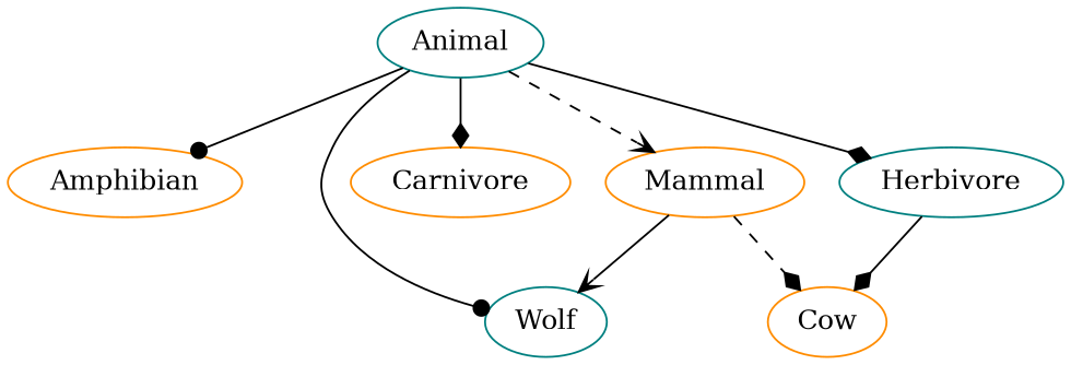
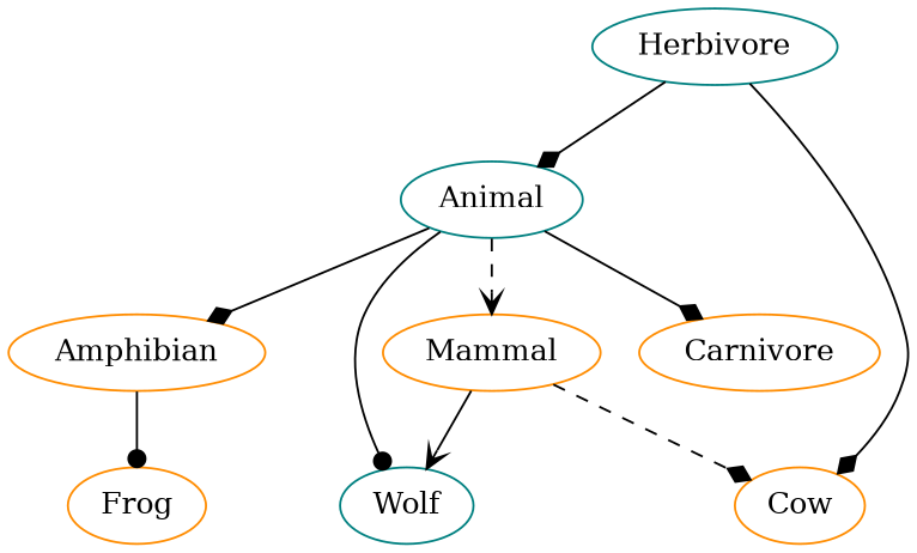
  digraph {
    node [color=darkorange style=n]
    edge [arrowhead=diamond style=solid]
    Animal [color=teal]
    Amphibian
    Mammal
    Carnivore
    Herbivore [color=teal]
    Wolf [color=teal]
+   Frog
    Cow
-   Animal -> Amphibian [arrowhead=dot]
+   Animal -> Amphibian
    Animal -> Mammal [arrowhead=vee style=dashed]
    Animal -> Carnivore
-   Animal -> Herbivore
+   Herbivore -> Animal
    Animal -> Wolf [arrowhead=dot]
+   Amphibian -> Frog [arrowhead=dot]
    Mammal -> Wolf [arrowhead=vee]
    Mammal -> Cow [style=dashed]
    Herbivore -> Cow
  }
